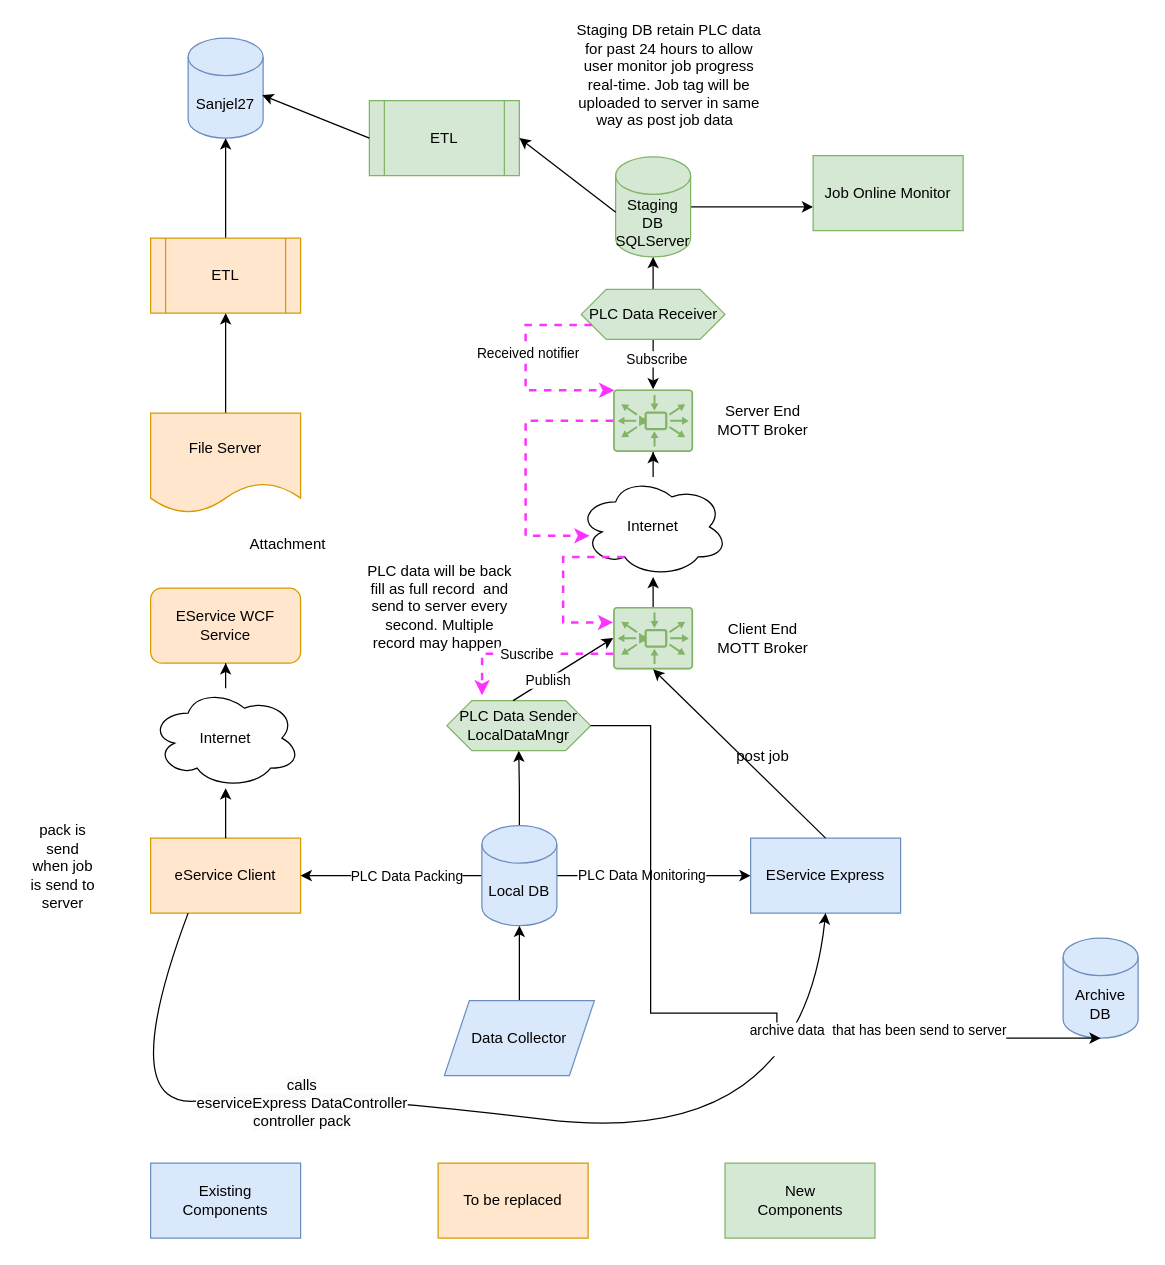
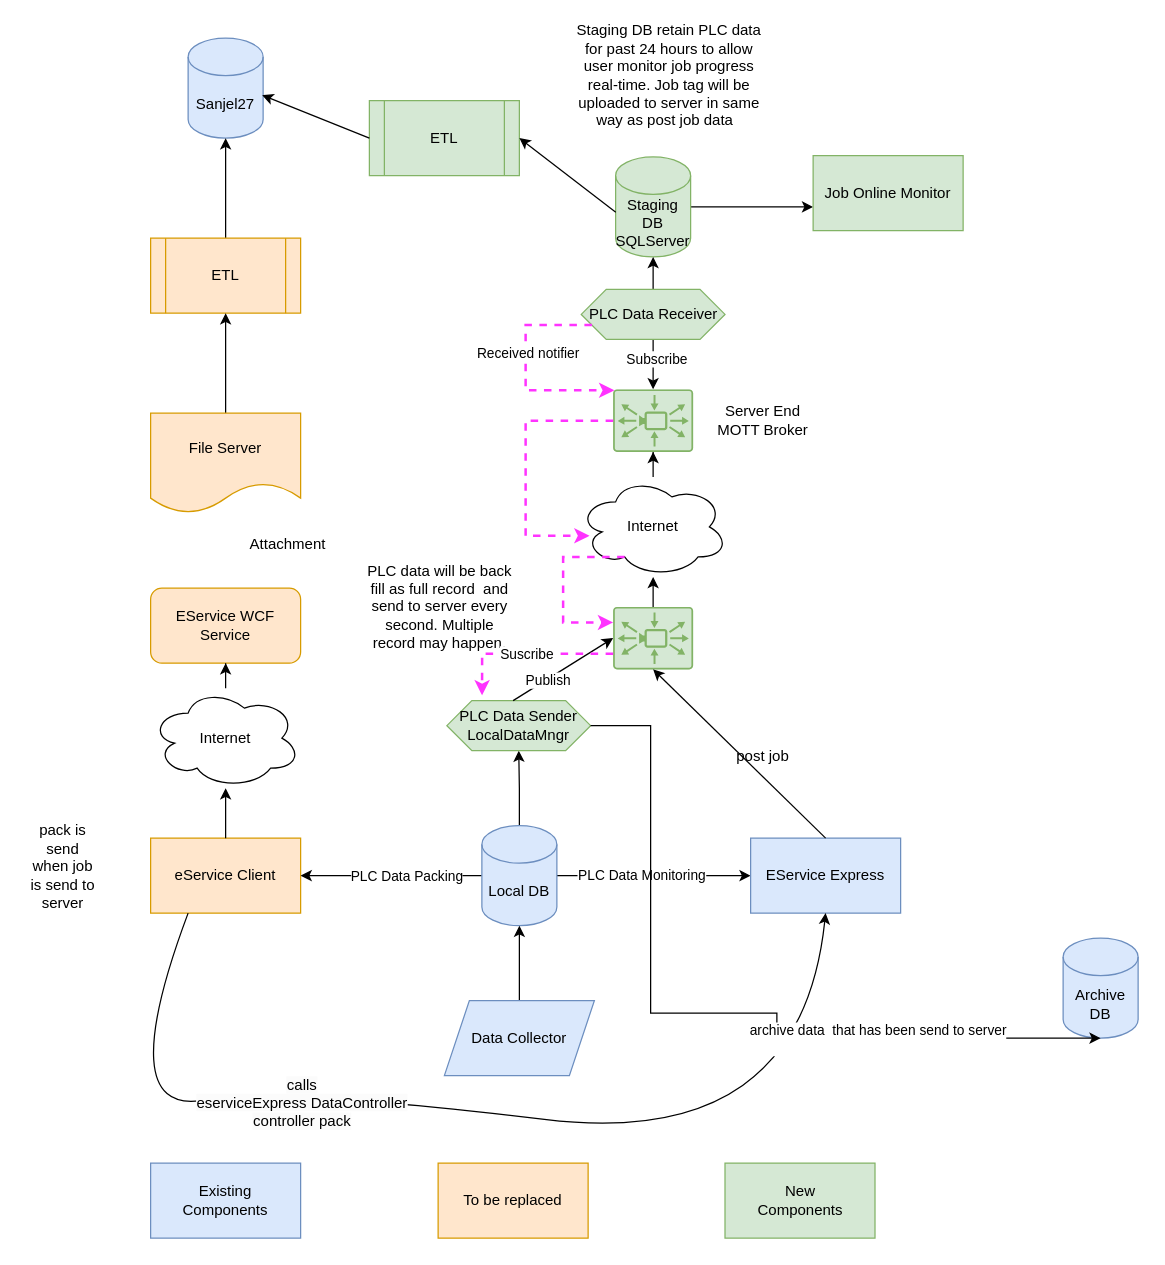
  <mxCell id="0" />
  <mxCell id="1" parent="0" />
  <mxCell id="2" value="Sanjel27" style="shape=cylinder3;whiteSpace=wrap;html=1;boundedLbl=1;backgroundOutline=1;size=15;fillColor=#dae8fc;strokeColor=#6c8ebf;" parent="1" vertex="1"><mxGeometry x="150" y="30" width="60" height="80" as="geometry" /></mxCell>
  <mxCell id="3" value="" style="edgeStyle=orthogonalEdgeStyle;rounded=0;orthogonalLoop=1;jettySize=auto;html=1;" parent="1" source="4" edge="1"><mxGeometry relative="1" as="geometry"><mxPoint x="180" y="110" as="targetPoint" /></mxGeometry></mxCell>
  <mxCell id="4" value="ETL" style="shape=process;whiteSpace=wrap;html=1;backgroundOutline=1;fillColor=#ffe6cc;strokeColor=#d79b00;" parent="1" vertex="1"><mxGeometry x="120" y="190" width="120" height="60" as="geometry" /></mxCell>
  <mxCell id="5" value="" style="edgeStyle=orthogonalEdgeStyle;rounded=0;orthogonalLoop=1;jettySize=auto;html=1;" parent="1" source="6" target="4" edge="1"><mxGeometry relative="1" as="geometry" /></mxCell>
  <mxCell id="6" value="File Server" style="shape=document;whiteSpace=wrap;html=1;boundedLbl=1;fillColor=#ffe6cc;strokeColor=#d79b00;" parent="1" vertex="1"><mxGeometry x="120" y="330" width="120" height="80" as="geometry" /></mxCell>
  <mxCell id="7" value="EService WCF Service" style="rounded=1;whiteSpace=wrap;html=1;fillColor=#ffe6cc;strokeColor=#d79b00;" parent="1" vertex="1"><mxGeometry x="120" y="470" width="120" height="60" as="geometry" /></mxCell>
  <mxCell id="8" value="Attachment" style="text;html=1;strokeColor=none;fillColor=none;align=center;verticalAlign=middle;whiteSpace=wrap;rounded=0;" parent="1" vertex="1"><mxGeometry x="200" y="420" width="60" height="30" as="geometry" /></mxCell>
  <mxCell id="9" value="" style="edgeStyle=orthogonalEdgeStyle;rounded=0;orthogonalLoop=1;jettySize=auto;html=1;" parent="1" source="20" target="7" edge="1"><mxGeometry relative="1" as="geometry" /></mxCell>
  <mxCell id="10" value="eService Client" style="rounded=0;whiteSpace=wrap;html=1;fillColor=#ffe6cc;strokeColor=#d79b00;" parent="1" vertex="1"><mxGeometry x="120" y="670" width="120" height="60" as="geometry" /></mxCell>
  <mxCell id="11" value="" style="edgeStyle=orthogonalEdgeStyle;rounded=0;orthogonalLoop=1;jettySize=auto;html=1;" parent="1" source="16" target="10" edge="1"><mxGeometry relative="1" as="geometry" /></mxCell>
  <mxCell id="12" value="PLC Data Packing" style="edgeLabel;html=1;align=center;verticalAlign=middle;resizable=0;points=[];" parent="11" vertex="1" connectable="0"><mxGeometry x="-0.159" relative="1" as="geometry"><mxPoint as="offset" /></mxGeometry></mxCell>
  <mxCell id="13" value="" style="edgeStyle=orthogonalEdgeStyle;rounded=0;orthogonalLoop=1;jettySize=auto;html=1;" parent="1" source="16" target="21" edge="1"><mxGeometry relative="1" as="geometry" /></mxCell>
  <mxCell id="14" value="PLC Data Monitoring" style="edgeLabel;html=1;align=center;verticalAlign=middle;resizable=0;points=[];" parent="13" vertex="1" connectable="0"><mxGeometry x="-0.136" y="1" relative="1" as="geometry"><mxPoint as="offset" /></mxGeometry></mxCell>
  <mxCell id="15" value="" style="edgeStyle=orthogonalEdgeStyle;rounded=0;orthogonalLoop=1;jettySize=auto;html=1;" parent="1" source="16" target="22" edge="1"><mxGeometry relative="1" as="geometry" /></mxCell>
  <mxCell id="16" value="Local DB" style="shape=cylinder3;whiteSpace=wrap;html=1;boundedLbl=1;backgroundOutline=1;size=15;fillColor=#dae8fc;strokeColor=#6c8ebf;" parent="1" vertex="1"><mxGeometry x="385" y="660" width="60" height="80" as="geometry" /></mxCell>
  <mxCell id="17" value="" style="edgeStyle=orthogonalEdgeStyle;rounded=0;orthogonalLoop=1;jettySize=auto;html=1;" parent="1" source="18" target="16" edge="1"><mxGeometry relative="1" as="geometry" /></mxCell>
  <mxCell id="18" value="Data Collector" style="shape=parallelogram;perimeter=parallelogramPerimeter;whiteSpace=wrap;html=1;fixedSize=1;fillColor=#dae8fc;strokeColor=#6c8ebf;" parent="1" vertex="1"><mxGeometry x="355" y="800" width="120" height="60" as="geometry" /></mxCell>
  <mxCell id="19" value="" style="edgeStyle=orthogonalEdgeStyle;rounded=0;orthogonalLoop=1;jettySize=auto;html=1;" parent="1" source="10" target="20" edge="1"><mxGeometry relative="1" as="geometry"><mxPoint x="180" y="620" as="sourcePoint" /><mxPoint x="180" y="530" as="targetPoint" /></mxGeometry></mxCell>
  <mxCell id="20" value="Internet" style="ellipse;shape=cloud;whiteSpace=wrap;html=1;" parent="1" vertex="1"><mxGeometry x="120" y="550" width="120" height="80" as="geometry" /></mxCell>
  <mxCell id="21" value="EService Express" style="rounded=0;whiteSpace=wrap;html=1;fillColor=#dae8fc;strokeColor=#6c8ebf;" parent="1" vertex="1"><mxGeometry x="600" y="670" width="120" height="60" as="geometry" /></mxCell>
  <mxCell id="22" value="PLC Data Sender&lt;br&gt;LocalDataMngr" style="shape=hexagon;perimeter=hexagonPerimeter2;whiteSpace=wrap;html=1;fixedSize=1;fillColor=#d5e8d4;strokeColor=#82b366;" parent="1" vertex="1"><mxGeometry x="357" y="560" width="115" height="40" as="geometry" /></mxCell>
  <mxCell id="23" value="" style="edgeStyle=orthogonalEdgeStyle;rounded=0;orthogonalLoop=1;jettySize=auto;html=1;" parent="1" source="24" target="30" edge="1"><mxGeometry relative="1" as="geometry" /></mxCell>
  <mxCell id="24" value="" style="sketch=0;points=[[0.015,0.015,0],[0.985,0.015,0],[0.985,0.985,0],[0.015,0.985,0],[0.25,0,0],[0.5,0,0],[0.75,0,0],[1,0.25,0],[1,0.5,0],[1,0.75,0],[0.75,1,0],[0.5,1,0],[0.25,1,0],[0,0.75,0],[0,0.5,0],[0,0.25,0]];verticalLabelPosition=bottom;html=1;verticalAlign=top;aspect=fixed;align=center;pointerEvents=1;shape=mxgraph.cisco19.rect;prIcon=media_server;fillColor=#d5e8d4;strokeColor=#82b366;" parent="1" vertex="1"><mxGeometry x="490" y="485" width="64" height="50" as="geometry" /></mxCell>
- <mxCell id="25" value="Client End&lt;br&gt;MOTT Broker" style="text;html=1;strokeColor=none;fillColor=none;align=center;verticalAlign=middle;whiteSpace=wrap;rounded=0;" parent="1" vertex="1"><mxGeometry x="570" y="495" width="80" height="30" as="geometry" /></mxCell>
  <mxCell id="26" value="" style="endArrow=classic;html=1;rounded=0;entryX=0;entryY=0.5;entryDx=0;entryDy=0;entryPerimeter=0;" parent="1" target="24" edge="1"><mxGeometry width="50" height="50" relative="1" as="geometry"><mxPoint x="410" y="560" as="sourcePoint" /><mxPoint x="460" y="510" as="targetPoint" /></mxGeometry></mxCell>
  <mxCell id="27" value="Publish" style="edgeLabel;html=1;align=center;verticalAlign=middle;resizable=0;points=[];" parent="26" vertex="1" connectable="0"><mxGeometry x="-0.317" y="-1" relative="1" as="geometry"><mxPoint as="offset" /></mxGeometry></mxCell>
  <mxCell id="28" value="" style="endArrow=classic;html=1;rounded=0;entryX=0.5;entryY=1;entryDx=0;entryDy=0;entryPerimeter=0;exitX=0.5;exitY=0;exitDx=0;exitDy=0;" parent="1" source="21" target="24" edge="1"><mxGeometry width="50" height="50" relative="1" as="geometry"><mxPoint x="670" y="620" as="sourcePoint" /><mxPoint x="720" y="570" as="targetPoint" /></mxGeometry></mxCell>
  <mxCell id="29" value="" style="edgeStyle=orthogonalEdgeStyle;rounded=0;orthogonalLoop=1;jettySize=auto;html=1;" parent="1" source="30" target="31" edge="1"><mxGeometry relative="1" as="geometry" /></mxCell>
  <mxCell id="30" value="Internet" style="ellipse;shape=cloud;whiteSpace=wrap;html=1;" parent="1" vertex="1"><mxGeometry x="462" y="381" width="120" height="80" as="geometry" /></mxCell>
  <mxCell id="31" value="" style="sketch=0;points=[[0.015,0.015,0],[0.985,0.015,0],[0.985,0.985,0],[0.015,0.985,0],[0.25,0,0],[0.5,0,0],[0.75,0,0],[1,0.25,0],[1,0.5,0],[1,0.75,0],[0.75,1,0],[0.5,1,0],[0.25,1,0],[0,0.75,0],[0,0.5,0],[0,0.25,0]];verticalLabelPosition=bottom;html=1;verticalAlign=top;aspect=fixed;align=center;pointerEvents=1;shape=mxgraph.cisco19.rect;prIcon=media_server;fillColor=#d5e8d4;strokeColor=#82b366;" parent="1" vertex="1"><mxGeometry x="490" y="311" width="64" height="50" as="geometry" /></mxCell>
  <mxCell id="32" value="Server End&lt;br&gt;MOTT Broker" style="text;html=1;strokeColor=none;fillColor=none;align=center;verticalAlign=middle;whiteSpace=wrap;rounded=0;" parent="1" vertex="1"><mxGeometry x="570" y="321" width="80" height="30" as="geometry" /></mxCell>
  <mxCell id="33" value="" style="edgeStyle=orthogonalEdgeStyle;rounded=0;orthogonalLoop=1;jettySize=auto;html=1;" parent="1" source="34" edge="1"><mxGeometry relative="1" as="geometry"><mxPoint x="650" y="165" as="targetPoint" /></mxGeometry></mxCell>
  <mxCell id="34" value="Staging DB&lt;br&gt;SQLServer" style="shape=cylinder3;whiteSpace=wrap;html=1;boundedLbl=1;backgroundOutline=1;size=15;fillColor=#d5e8d4;strokeColor=#82b366;" parent="1" vertex="1"><mxGeometry x="492" y="125" width="60" height="80" as="geometry" /></mxCell>
  <mxCell id="35" value="" style="edgeStyle=orthogonalEdgeStyle;rounded=0;orthogonalLoop=1;jettySize=auto;html=1;" parent="1" source="38" target="34" edge="1"><mxGeometry relative="1" as="geometry" /></mxCell>
  <mxCell id="36" value="" style="edgeStyle=orthogonalEdgeStyle;rounded=0;orthogonalLoop=1;jettySize=auto;html=1;" parent="1" source="38" target="31" edge="1"><mxGeometry relative="1" as="geometry"><Array as="points"><mxPoint x="522" y="291" /><mxPoint x="522" y="291" /></Array></mxGeometry></mxCell>
  <mxCell id="37" value="Subscribe" style="edgeLabel;html=1;align=center;verticalAlign=middle;resizable=0;points=[];" parent="36" vertex="1" connectable="0"><mxGeometry x="-0.233" y="2" relative="1" as="geometry"><mxPoint as="offset" /></mxGeometry></mxCell>
  <mxCell id="38" value="PLC Data Receiver" style="shape=hexagon;perimeter=hexagonPerimeter2;whiteSpace=wrap;html=1;fixedSize=1;fillColor=#d5e8d4;strokeColor=#82b366;" parent="1" vertex="1"><mxGeometry x="464.5" y="231" width="115" height="40" as="geometry" /></mxCell>
  <mxCell id="39" value="Job Online Monitor" style="rounded=0;whiteSpace=wrap;html=1;fillColor=#d5e8d4;strokeColor=#82b366;" parent="1" vertex="1"><mxGeometry x="650" y="124" width="120" height="60" as="geometry" /></mxCell>
  <mxCell id="40" value="ETL" style="shape=process;whiteSpace=wrap;html=1;backgroundOutline=1;fillColor=#d5e8d4;strokeColor=#82b366;" parent="1" vertex="1"><mxGeometry x="295" y="80" width="120" height="60" as="geometry" /></mxCell>
  <mxCell id="41" value="" style="endArrow=classic;html=1;rounded=0;entryX=1;entryY=0.5;entryDx=0;entryDy=0;exitX=0.002;exitY=0.554;exitDx=0;exitDy=0;exitPerimeter=0;" parent="1" source="34" target="40" edge="1"><mxGeometry width="50" height="50" relative="1" as="geometry"><mxPoint x="390" y="230" as="sourcePoint" /><mxPoint x="440" y="180" as="targetPoint" /></mxGeometry></mxCell>
  <mxCell id="42" value="" style="endArrow=classic;html=1;rounded=0;entryX=0.988;entryY=0.57;entryDx=0;entryDy=0;entryPerimeter=0;exitX=0;exitY=0.5;exitDx=0;exitDy=0;" parent="1" source="40" target="2" edge="1"><mxGeometry width="50" height="50" relative="1" as="geometry"><mxPoint x="290" y="110" as="sourcePoint" /><mxPoint x="260" y="120" as="targetPoint" /></mxGeometry></mxCell>
  <mxCell id="43" value="Staging DB retain PLC data for past 24 hours to allow user monitor job progress real-time. Job tag will be uploaded to server in same way as post job data&amp;nbsp;&amp;nbsp;" style="text;html=1;strokeColor=none;fillColor=none;align=center;verticalAlign=middle;whiteSpace=wrap;rounded=0;" parent="1" vertex="1"><mxGeometry x="460" y="20" width="150" height="80" as="geometry" /></mxCell>
  <mxCell id="44" value="PLC data will be back fill as full record&amp;nbsp; and send to server every second. Multiple record may happen." style="text;html=1;strokeColor=none;fillColor=none;align=center;verticalAlign=middle;whiteSpace=wrap;rounded=0;" parent="1" vertex="1"><mxGeometry x="290" y="470" width="123" height="30" as="geometry" /></mxCell>
  <mxCell id="45" value="Existing&lt;br&gt;Components" style="rounded=0;whiteSpace=wrap;html=1;fillColor=#dae8fc;strokeColor=#6c8ebf;" parent="1" vertex="1"><mxGeometry x="120" y="930" width="120" height="60" as="geometry" /></mxCell>
  <mxCell id="46" value="To be replaced" style="rounded=0;whiteSpace=wrap;html=1;fillColor=#ffe6cc;strokeColor=#d79b00;" parent="1" vertex="1"><mxGeometry x="350" y="930" width="120" height="60" as="geometry" /></mxCell>
  <mxCell id="47" value="New&lt;br&gt;Components" style="rounded=0;whiteSpace=wrap;html=1;fillColor=#d5e8d4;strokeColor=#82b366;" parent="1" vertex="1"><mxGeometry x="579.5" y="930" width="120" height="60" as="geometry" /></mxCell>
  <mxCell id="48" value="pack is send when job is send to server&lt;br&gt;&lt;div&gt;&lt;br/&gt;&lt;/div&gt;" style="text;html=1;align=center;verticalAlign=middle;whiteSpace=wrap;rounded=0;" parent="1" vertex="1"><mxGeometry x="20" y="685" width="60" height="30" as="geometry" /></mxCell>
  <mxCell id="49" value="" style="curved=1;endArrow=classic;html=1;rounded=0;exitX=0.25;exitY=1;exitDx=0;exitDy=0;entryX=0.5;entryY=1;entryDx=0;entryDy=0;" parent="1" source="10" target="21" edge="1"><mxGeometry width="50" height="50" relative="1" as="geometry"><mxPoint x="180" y="820" as="sourcePoint" /><mxPoint x="230" y="770" as="targetPoint" /><Array as="points"><mxPoint x="90" y="890" /><mxPoint x="230" y="870" /><mxPoint x="640" y="920" /></Array></mxGeometry></mxCell>
  <mxCell id="50" value="&lt;span style=&quot;font-size: 12px; text-wrap: wrap; background-color: rgb(251, 251, 251);&quot;&gt;calls eserviceE&lt;/span&gt;&lt;span style=&quot;font-size: 12px; text-wrap: wrap; background-color: rgb(251, 251, 251);&quot;&gt;xpress&amp;nbsp;&lt;/span&gt;&lt;span style=&quot;font-size: 12px; text-wrap: wrap; background-color: rgb(251, 251, 251);&quot;&gt;DataController controller pack&lt;/span&gt;" style="edgeLabel;html=1;align=center;verticalAlign=middle;resizable=0;points=[];" parent="49" vertex="1" connectable="0"><mxGeometry x="-0.292" y="-9" relative="1" as="geometry"><mxPoint y="1" as="offset" /></mxGeometry></mxCell>
  <mxCell id="51" value="post job" style="text;html=1;align=center;verticalAlign=middle;whiteSpace=wrap;rounded=0;" parent="1" vertex="1"><mxGeometry x="579.5" y="590" width="60" height="30" as="geometry" /></mxCell>
  <mxCell id="52" value="Archive DB" style="shape=cylinder3;whiteSpace=wrap;html=1;boundedLbl=1;backgroundOutline=1;size=15;fillColor=#dae8fc;strokeColor=#6c8ebf;" vertex="1" parent="1"><mxGeometry x="850" y="750" width="60" height="80" as="geometry" /></mxCell>
  <mxCell id="53" style="edgeStyle=orthogonalEdgeStyle;rounded=0;orthogonalLoop=1;jettySize=auto;html=1;entryX=0.5;entryY=1;entryDx=0;entryDy=0;entryPerimeter=0;" edge="1" parent="1" source="22" target="52"><mxGeometry relative="1" as="geometry"><Array as="points"><mxPoint x="520" y="580" /><mxPoint x="520" y="810" /><mxPoint x="621" y="810" /><mxPoint x="621" y="820" /><mxPoint x="800" y="820" /></Array></mxGeometry></mxCell>
  <mxCell id="54" value="archive data&amp;nbsp; that has been send to server&lt;div&gt;&lt;br&gt;&lt;/div&gt;" style="edgeLabel;html=1;align=center;verticalAlign=middle;resizable=0;points=[];" vertex="1" connectable="0" parent="53"><mxGeometry x="0.371" y="3" relative="1" as="geometry"><mxPoint x="18" y="13" as="offset" /></mxGeometry></mxCell>
  <mxCell id="55" style="edgeStyle=orthogonalEdgeStyle;rounded=0;orthogonalLoop=1;jettySize=auto;html=1;strokeColor=#FF33FF;jumpSize=8;strokeWidth=2;dashed=1;entryX=0.015;entryY=0.015;entryDx=0;entryDy=0;entryPerimeter=0;exitX=0;exitY=0.75;exitDx=0;exitDy=0;" edge="1" parent="1" source="38" target="31"><mxGeometry relative="1" as="geometry"><mxPoint x="440" y="290" as="targetPoint" /><Array as="points"><mxPoint x="420" y="260" /><mxPoint x="420" y="312" /></Array></mxGeometry></mxCell>
  <mxCell id="56" value="&lt;div style=&quot;font-size: 13px;&quot;&gt;&lt;br style=&quot;font-size: 13px;&quot;&gt;&lt;/div&gt;" style="edgeLabel;html=1;align=center;verticalAlign=middle;resizable=0;points=[];fontSize=13;" vertex="1" connectable="0" parent="55"><mxGeometry x="-0.236" y="-1" relative="1" as="geometry"><mxPoint x="-68" y="-10" as="offset" /></mxGeometry></mxCell>
  <mxCell id="57" value="Received notifier" style="edgeLabel;html=1;align=center;verticalAlign=middle;resizable=0;points=[];" vertex="1" connectable="0" parent="55"><mxGeometry x="-0.153" y="1" relative="1" as="geometry"><mxPoint as="offset" /></mxGeometry></mxCell>
  <mxCell id="58" style="rounded=0;orthogonalLoop=1;jettySize=auto;html=1;entryX=0.076;entryY=0.589;entryDx=0;entryDy=0;entryPerimeter=0;strokeColor=#FF33FF;jumpSize=8;strokeWidth=2;dashed=1;exitX=0;exitY=0.5;exitDx=0;exitDy=0;exitPerimeter=0;edgeStyle=orthogonalEdgeStyle;elbow=vertical;" edge="1" parent="1" source="31" target="30"><mxGeometry relative="1" as="geometry"><mxPoint x="476" y="260" as="sourcePoint" /><mxPoint x="500" y="346" as="targetPoint" /><Array as="points"><mxPoint x="420" y="336" /><mxPoint x="420" y="428" /></Array></mxGeometry></mxCell>
  <mxCell id="59" value="&lt;div style=&quot;font-size: 13px;&quot;&gt;&lt;br style=&quot;font-size: 13px;&quot;&gt;&lt;/div&gt;" style="edgeLabel;html=1;align=center;verticalAlign=middle;resizable=0;points=[];fontSize=13;" vertex="1" connectable="0" parent="58"><mxGeometry x="-0.236" y="-1" relative="1" as="geometry"><mxPoint x="1" y="11" as="offset" /></mxGeometry></mxCell>
  <mxCell id="60" style="rounded=0;orthogonalLoop=1;jettySize=auto;html=1;entryX=0;entryY=0.25;entryDx=0;entryDy=0;entryPerimeter=0;strokeColor=#FF33FF;jumpSize=8;strokeWidth=2;dashed=1;exitX=0.31;exitY=0.8;exitDx=0;exitDy=0;exitPerimeter=0;edgeStyle=orthogonalEdgeStyle;elbow=vertical;" edge="1" parent="1" source="30" target="24"><mxGeometry relative="1" as="geometry"><mxPoint x="500" y="346" as="sourcePoint" /><mxPoint x="481" y="438" as="targetPoint" /><Array as="points"><mxPoint x="450" y="445" /><mxPoint x="450" y="498" /></Array></mxGeometry></mxCell>
  <mxCell id="61" value="&lt;div style=&quot;font-size: 13px;&quot;&gt;&lt;br style=&quot;font-size: 13px;&quot;&gt;&lt;/div&gt;" style="edgeLabel;html=1;align=center;verticalAlign=middle;resizable=0;points=[];fontSize=13;" vertex="1" connectable="0" parent="60"><mxGeometry x="-0.236" y="-1" relative="1" as="geometry"><mxPoint x="1" y="11" as="offset" /></mxGeometry></mxCell>
  <mxCell id="62" style="rounded=0;orthogonalLoop=1;jettySize=auto;html=1;entryX=0.245;entryY=-0.105;entryDx=0;entryDy=0;entryPerimeter=0;strokeColor=#FF33FF;jumpSize=8;strokeWidth=2;dashed=1;exitX=0;exitY=0.75;exitDx=0;exitDy=0;exitPerimeter=0;edgeStyle=orthogonalEdgeStyle;elbow=vertical;" edge="1" parent="1" source="24" target="22"><mxGeometry relative="1" as="geometry"><mxPoint x="509" y="455" as="sourcePoint" /><mxPoint x="500" y="508" as="targetPoint" /></mxGeometry></mxCell>
  <mxCell id="63" value="&lt;div style=&quot;font-size: 13px;&quot;&gt;&lt;br style=&quot;font-size: 13px;&quot;&gt;&lt;/div&gt;" style="edgeLabel;html=1;align=center;verticalAlign=middle;resizable=0;points=[];fontSize=13;" vertex="1" connectable="0" parent="62"><mxGeometry x="-0.236" y="-1" relative="1" as="geometry"><mxPoint x="1" y="11" as="offset" /></mxGeometry></mxCell>
  <mxCell id="64" value="Suscribe" style="edgeLabel;html=1;align=center;verticalAlign=middle;resizable=0;points=[];" vertex="1" connectable="0" parent="62"><mxGeometry x="0.015" relative="1" as="geometry"><mxPoint as="offset" /></mxGeometry></mxCell>
